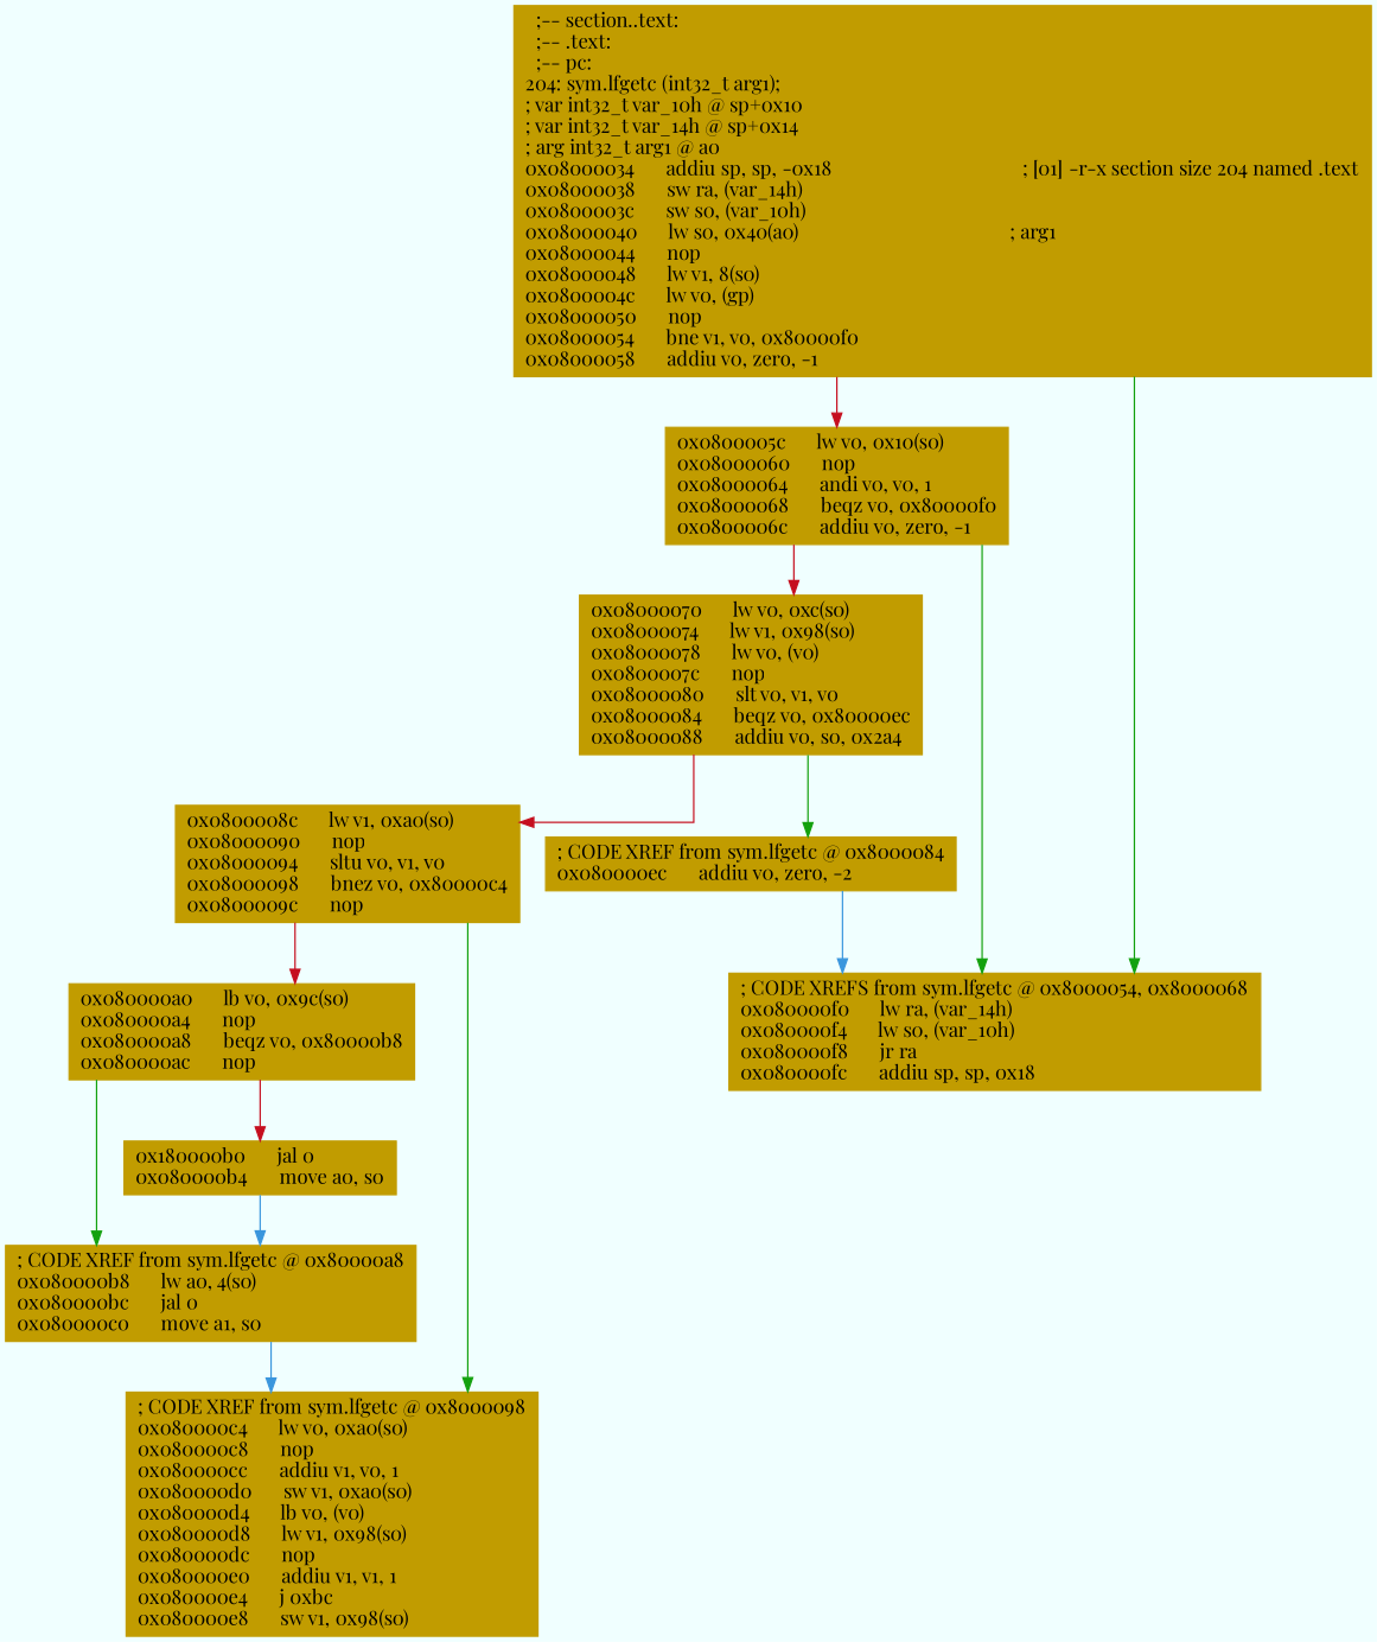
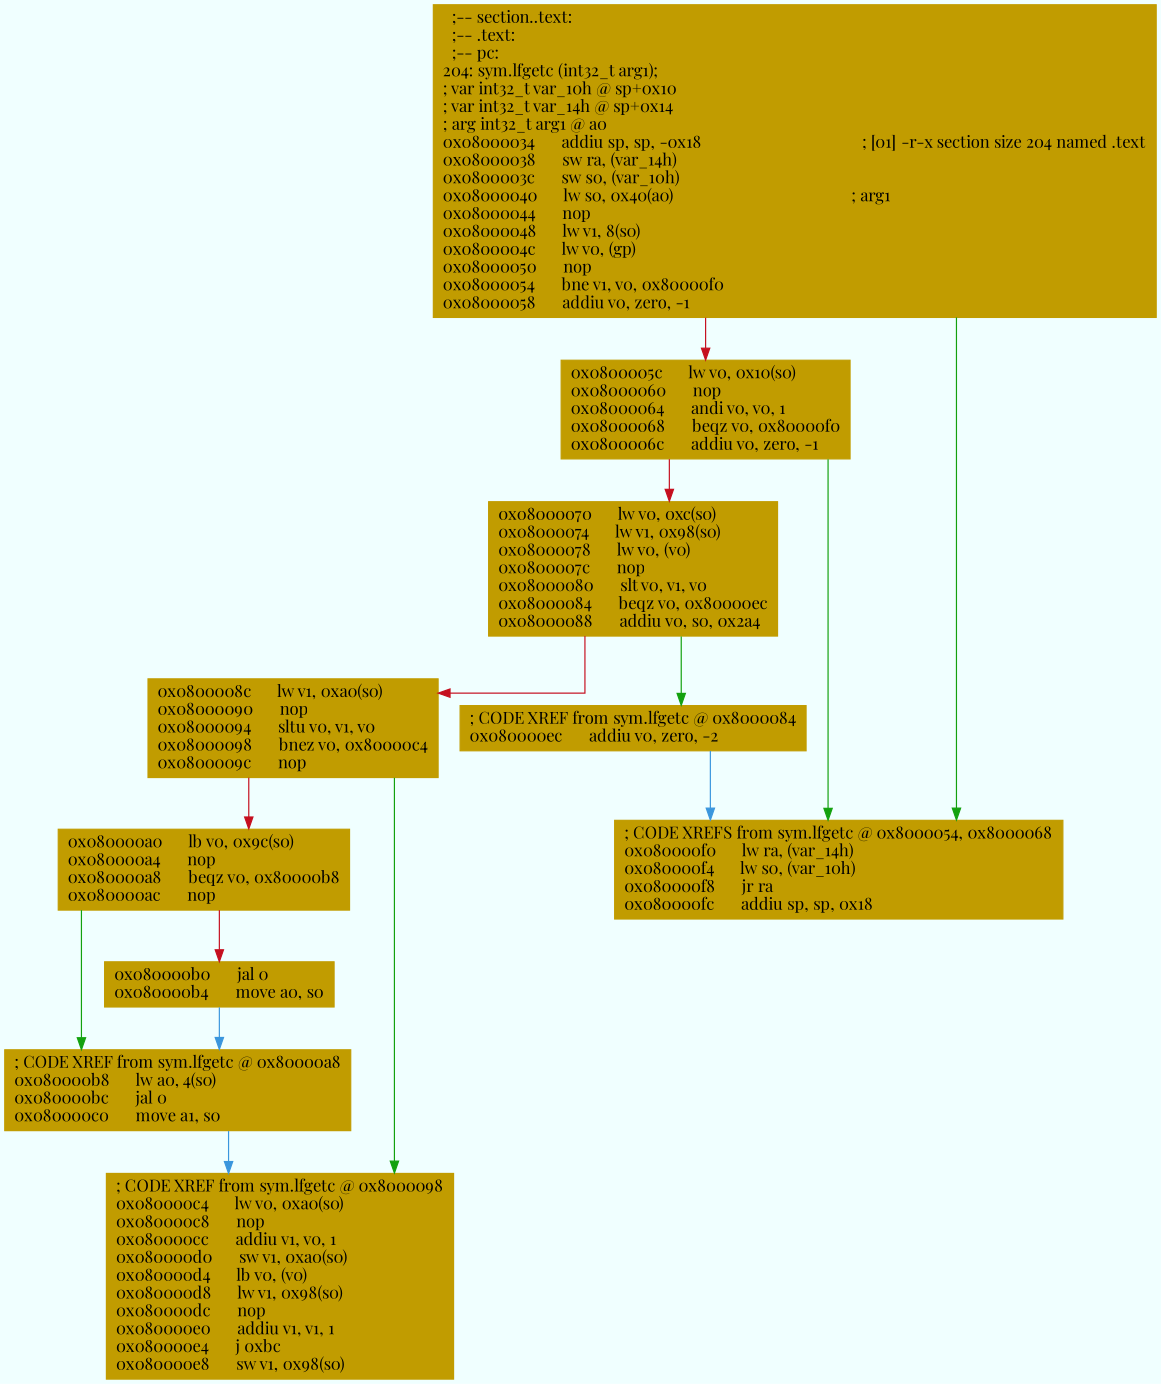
  digraph {
    bgcolor=azure
    fontname="Playfair Display"
    fontsize=8
    splines=ortho
    node [color="#c19c00" fillcolor="#c19c00" fontname="Playfair Display" shape=box style=filled]
    edge [arrowhead=normal color="#c50f1f" fontname="Playfair Display"]
    n1 [label="  ;-- section..text:\l  ;-- .text:\l  ;-- pc:\l204: sym.lfgetc (int32_t arg1);\l; var int32_t var_10h @ sp+0x10\l; var int32_t var_14h @ sp+0x14\l; arg int32_t arg1 @ a0\l0x08000034      addiu sp, sp, -0x18                                    ; [01] -r-x section size 204 named .text\l0x08000038      sw ra, (var_14h)\l0x0800003c      sw s0, (var_10h)\l0x08000040      lw s0, 0x40(a0)                                        ; arg1\l0x08000044      nop\l0x08000048      lw v1, 8(s0)\l0x0800004c      lw v0, (gp)\l0x08000050      nop\l0x08000054      bne v1, v0, 0x80000f0\l0x08000058      addiu v0, zero, -1\l"]
    n2 [label="0x0800005c      lw v0, 0x10(s0)\l0x08000060      nop\l0x08000064      andi v0, v0, 1\l0x08000068      beqz v0, 0x80000f0\l0x0800006c      addiu v0, zero, -1\l"]
    n3 [label="; CODE XREFS from sym.lfgetc @ 0x8000054, 0x8000068\l0x080000f0      lw ra, (var_14h)\l0x080000f4      lw s0, (var_10h)\l0x080000f8      jr ra\l0x080000fc      addiu sp, sp, 0x18\l"]
    n4 [label="0x08000070      lw v0, 0xc(s0)\l0x08000074      lw v1, 0x98(s0)\l0x08000078      lw v0, (v0)\l0x0800007c      nop\l0x08000080      slt v0, v1, v0\l0x08000084      beqz v0, 0x80000ec\l0x08000088      addiu v0, s0, 0x2a4\l"]
    n5 [label="0x0800008c      lw v1, 0xa0(s0)\l0x08000090      nop\l0x08000094      sltu v0, v1, v0\l0x08000098      bnez v0, 0x80000c4\l0x0800009c      nop\l"]
    n6 [label="; CODE XREF from sym.lfgetc @ 0x8000084\l0x080000ec      addiu v0, zero, -2\l"]
    n7 [label="0x080000a0      lb v0, 0x9c(s0)\l0x080000a4      nop\l0x080000a8      beqz v0, 0x80000b8\l0x080000ac      nop\l"]
    n8 [label="; CODE XREF from sym.lfgetc @ 0x8000098\l0x080000c4      lw v0, 0xa0(s0)\l0x080000c8      nop\l0x080000cc      addiu v1, v0, 1\l0x080000d0      sw v1, 0xa0(s0)\l0x080000d4      lb v0, (v0)\l0x080000d8      lw v1, 0x98(s0)\l0x080000dc      nop\l0x080000e0      addiu v1, v1, 1\l0x080000e4      j 0xbc\l0x080000e8      sw v1, 0x98(s0)\l"]
-   n9 [label="0x180000b0      jal 0\l0x080000b4      move a0, s0\l"]
+   n9 [label="0x080000b0      jal 0\l0x080000b4      move a0, s0\l"]
    n10 [label="; CODE XREF from sym.lfgetc @ 0x80000a8\l0x080000b8      lw a0, 4(s0)\l0x080000bc      jal 0\l0x080000c0      move a1, s0\l"]
    n1 -> n2
    n1 -> n3 [color="#13a10e"]
    n2 -> n3 [color="#13a10e"]
    n2 -> n4
    n4 -> n5
    n4 -> n6 [color="#13a10e"]
    n5 -> n7
    n5 -> n8 [color="#13a10e"]
    n6 -> n3 [color="#3a96dd"]
    n7 -> n9
    n7 -> n10 [color="#13a10e"]
    n9 -> n10 [color="#3a96dd"]
    n10 -> n8 [color="#3a96dd"]
  }
